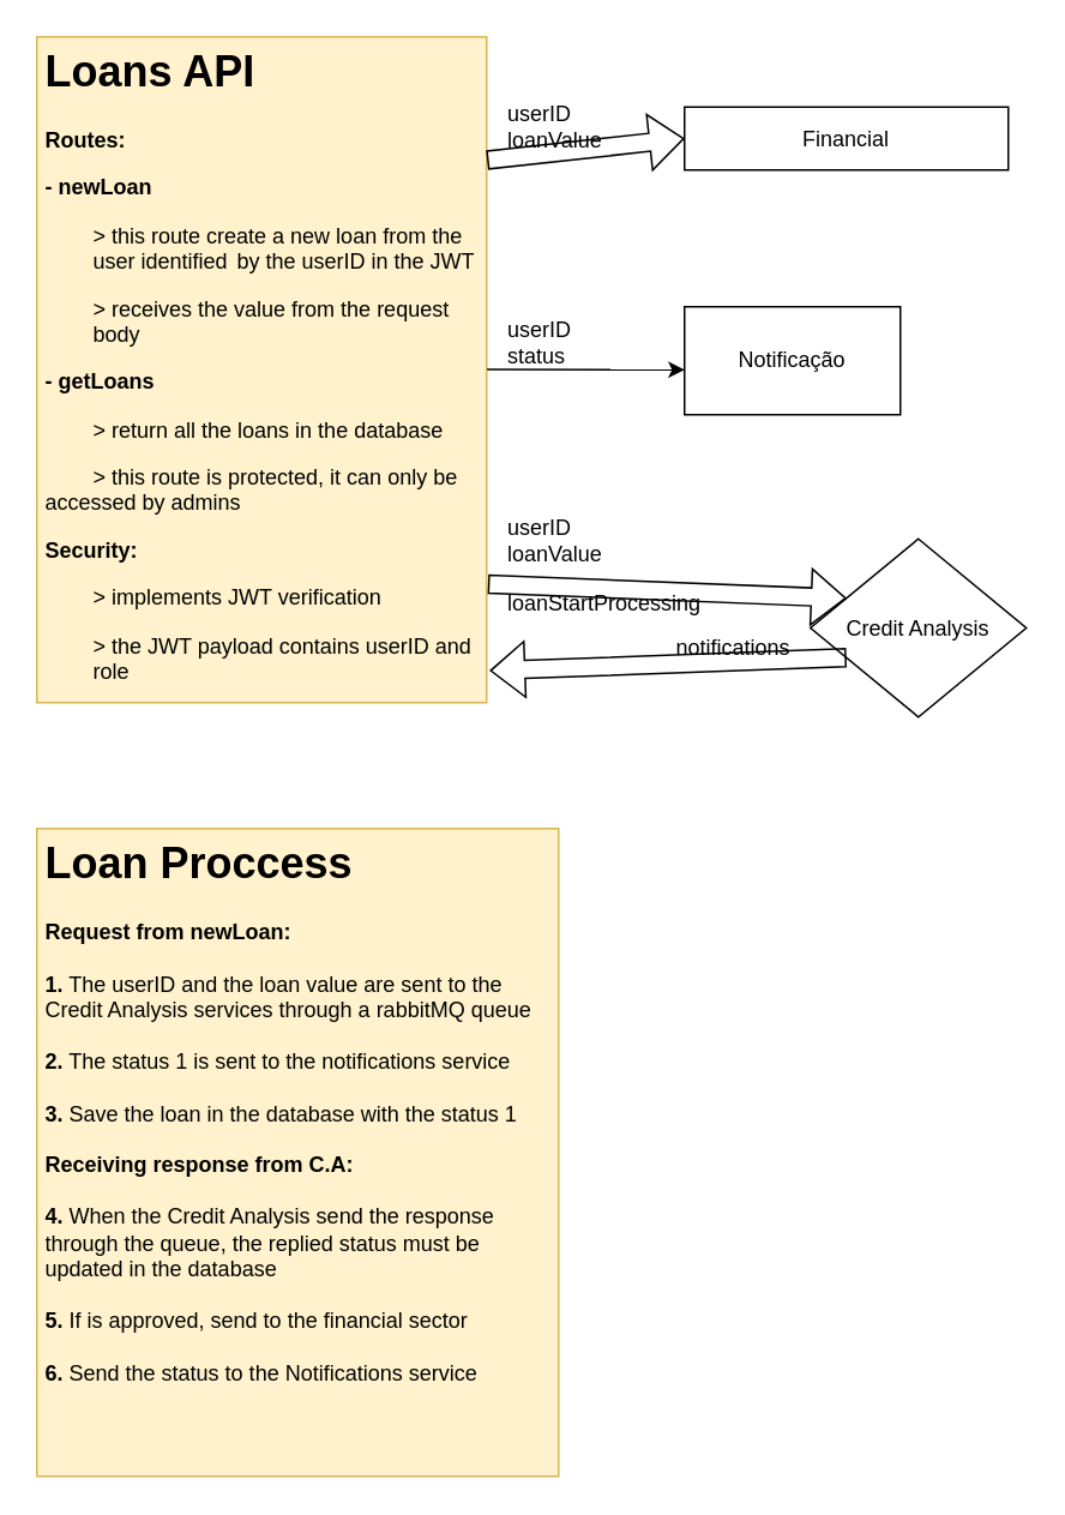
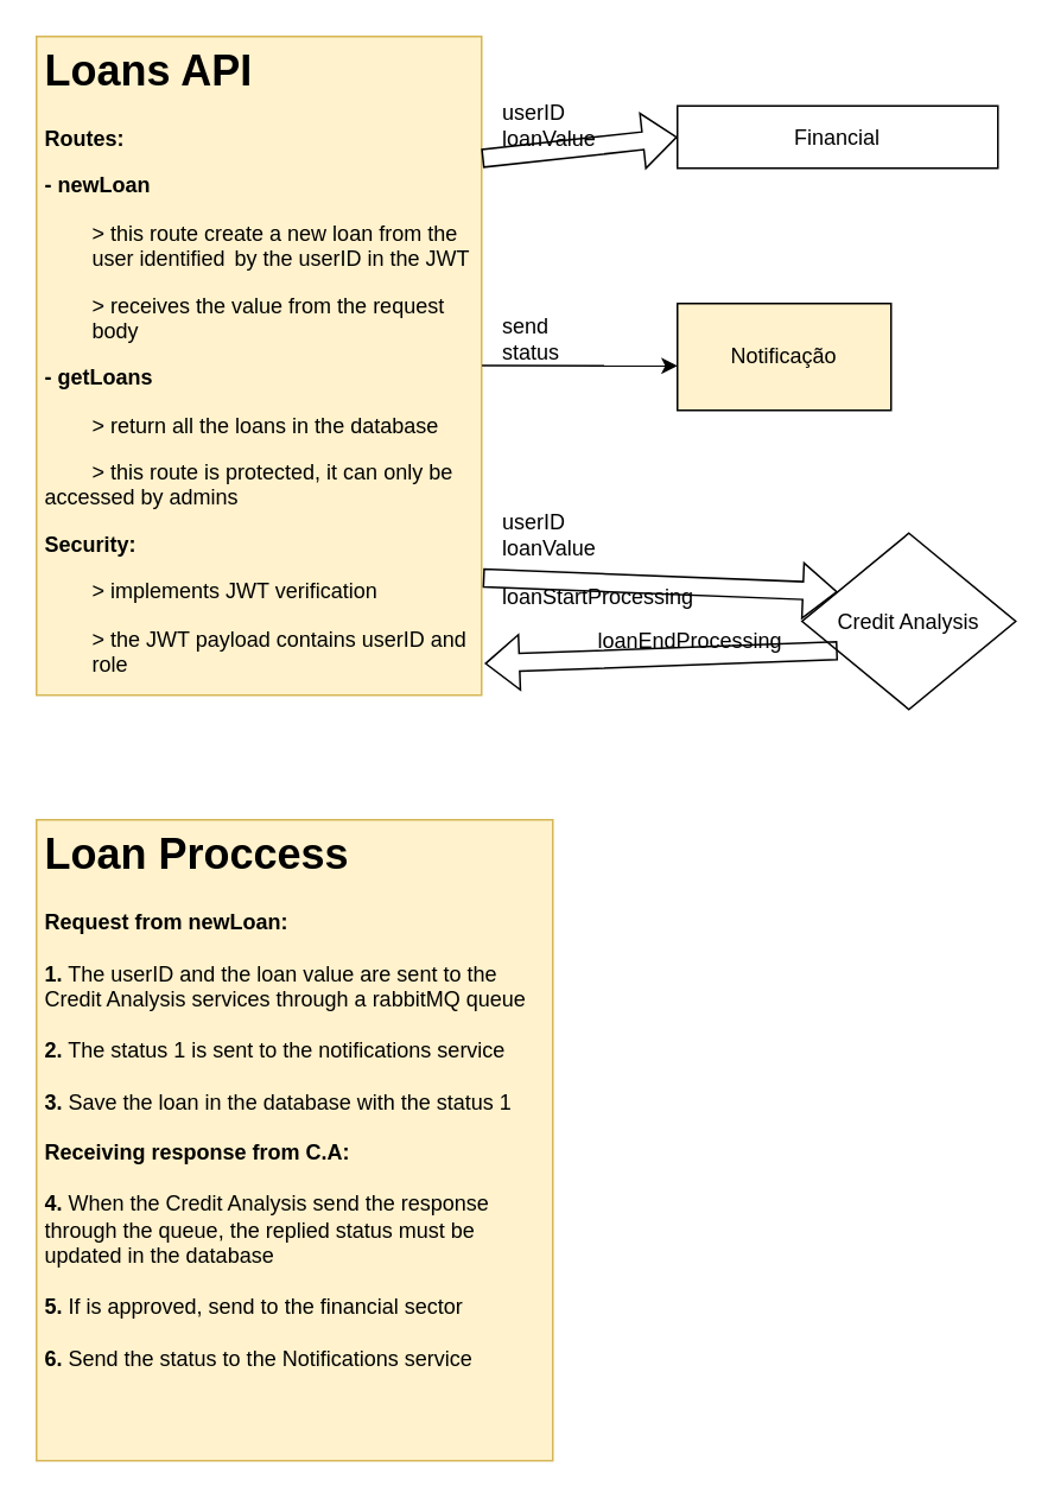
  <mxCell id="0" />
  <mxCell id="1" parent="0" />
  <mxCell id="2" value="Credit Analysis" style="rhombus;whiteSpace=wrap;html=1;" parent="1" vertex="1"><mxGeometry x="450" y="299" width="120" height="99" as="geometry" /></mxCell>
- <mxCell id="3" value="Notificação" style="rounded=0;whiteSpace=wrap;html=1;" parent="1" vertex="1"><mxGeometry x="380" y="170" width="120" height="60" as="geometry" /></mxCell>
+ <mxCell id="3" value="Notificação" style="rounded=0;whiteSpace=wrap;html=1;fillColor=#fff2cc;" parent="1" vertex="1"><mxGeometry x="380" y="170" width="120" height="60" as="geometry" /></mxCell>
  <mxCell id="4" value="&lt;h1&gt;Loans API&lt;/h1&gt;&lt;p&gt;&lt;b&gt;Routes:&lt;/b&gt;&lt;/p&gt;&lt;p&gt;&lt;b&gt;- newLoan&lt;/b&gt;&lt;/p&gt;&lt;p&gt;&lt;span style=&quot;white-space: pre;&quot;&gt;&#09;&lt;/span&gt;&amp;gt; this route create a new loan from the &lt;span style=&quot;white-space: pre;&quot;&gt;&#09;&lt;/span&gt;user identified &lt;span style=&quot;white-space: pre;&quot;&gt;&#09;&lt;/span&gt;by the userID in the JWT&lt;/p&gt;&lt;p&gt;&lt;span style=&quot;white-space: pre;&quot;&gt;&#09;&lt;/span&gt;&amp;gt; receives the value from the request &lt;span style=&quot;white-space: pre;&quot;&gt;&#09;&lt;/span&gt;body&lt;br&gt;&lt;/p&gt;&lt;p&gt;&lt;b&gt;- getLoans&lt;/b&gt;&lt;/p&gt;&lt;p&gt;&lt;span style=&quot;white-space: pre;&quot;&gt;&#09;&lt;/span&gt;&amp;gt; return all the loans in the database&lt;br&gt;&lt;/p&gt;&lt;p&gt;&lt;span style=&quot;white-space: pre;&quot;&gt;&#09;&lt;/span&gt;&amp;gt; this route is protected, it can only be accessed by&amp;nbsp;admins&lt;/p&gt;&lt;p&gt;&lt;b&gt;Security:&amp;nbsp;&lt;/b&gt;&lt;/p&gt;&lt;p&gt;&lt;span style=&quot;white-space: pre;&quot;&gt;&#09;&lt;/span&gt;&amp;gt; implements JWT verification&lt;/p&gt;&lt;p&gt;&lt;span style=&quot;white-space: pre;&quot;&gt;&#09;&lt;/span&gt;&amp;gt; the JWT payload contains userID and &lt;span style=&quot;white-space: pre;&quot;&gt;&#09;&lt;/span&gt;role&lt;/p&gt;" style="text;html=1;strokeColor=#d6b656;fillColor=#fff2cc;spacing=5;spacingTop=-20;whiteSpace=wrap;overflow=hidden;rounded=0;" vertex="1" parent="1"><mxGeometry x="20" y="20" width="250" height="370" as="geometry" /></mxCell>
  <mxCell id="5" value="userID&lt;br&gt;loanValue" style="text;html=1;align=left;verticalAlign=middle;resizable=0;points=[];autosize=1;strokeColor=none;fillColor=none;" vertex="1" parent="1"><mxGeometry x="280" y="280" width="80" height="40" as="geometry" /></mxCell>
  <mxCell id="6" value="" style="endArrow=classic;html=1;rounded=0;entryX=0;entryY=0.25;entryDx=0;entryDy=0;exitX=1.001;exitY=0.824;exitDx=0;exitDy=0;exitPerimeter=0;" edge="1" parent="1"><mxGeometry width="50" height="50" relative="1" as="geometry"><mxPoint x="270.25" y="204.88" as="sourcePoint" /><mxPoint x="380" y="205" as="targetPoint" /></mxGeometry></mxCell>
- <mxCell id="7" value="userID&lt;br&gt;status" style="text;html=1;align=left;verticalAlign=middle;resizable=0;points=[];autosize=1;strokeColor=none;fillColor=none;" vertex="1" parent="1"><mxGeometry x="280" y="170" width="60" height="40" as="geometry" /></mxCell>
+ <mxCell id="7" value="send&lt;br&gt;status" style="text;html=1;align=left;verticalAlign=middle;resizable=0;points=[];autosize=1;strokeColor=none;fillColor=none;" vertex="1" parent="1"><mxGeometry x="280" y="170" width="60" height="40" as="geometry" /></mxCell>
  <mxCell id="8" value="&lt;h1&gt;Loan Proccess&lt;/h1&gt;&lt;div&gt;&lt;b&gt;Request from newLoan:&lt;/b&gt;&lt;/div&gt;&lt;div&gt;&lt;b&gt;&lt;br&gt;&lt;/b&gt;&lt;/div&gt;&lt;div&gt;&lt;b&gt;1.&lt;/b&gt; The userID and the loan value are sent to the Credit Analysis services through a rabbitMQ queue&lt;/div&gt;&lt;div&gt;&lt;br&gt;&lt;/div&gt;&lt;div&gt;&lt;b&gt;2.&lt;/b&gt; The status 1 is sent to the notifications service&lt;/div&gt;&lt;div&gt;&lt;br&gt;&lt;/div&gt;&lt;div&gt;&lt;b&gt;3.&lt;/b&gt; Save the loan in the database with the status 1&lt;/div&gt;&lt;div&gt;&lt;br&gt;&lt;/div&gt;&lt;div&gt;&lt;b&gt;Receiving response from C.A:&lt;/b&gt;&lt;/div&gt;&lt;div&gt;&lt;br&gt;&lt;/div&gt;&lt;div&gt;&lt;b&gt;4.&lt;/b&gt; When the Credit Analysis send the response through the queue, the replied status must be updated in the database&lt;/div&gt;&lt;div&gt;&lt;br&gt;&lt;/div&gt;&lt;div&gt;&lt;b&gt;5.&lt;/b&gt; If is approved, send to the financial sector&lt;/div&gt;&lt;div&gt;&lt;br&gt;&lt;/div&gt;&lt;div&gt;&lt;b&gt;6.&lt;/b&gt; Send the status to the Notifications service&lt;/div&gt;" style="text;html=1;strokeColor=#d6b656;fillColor=#fff2cc;spacing=5;spacingTop=-20;whiteSpace=wrap;overflow=hidden;rounded=0;" vertex="1" parent="1"><mxGeometry x="20" y="460" width="290" height="360" as="geometry" /></mxCell>
  <mxCell id="9" value="" style="shape=flexArrow;endArrow=classic;startArrow=none;html=1;rounded=0;startFill=0;entryX=0;entryY=0.25;entryDx=0;entryDy=0;exitX=1.003;exitY=0.822;exitDx=0;exitDy=0;exitPerimeter=0;" edge="1" parent="1" source="4" target="2"><mxGeometry width="100" height="100" relative="1" as="geometry"><mxPoint x="310" y="320" as="sourcePoint" /><mxPoint x="360" y="329" as="targetPoint" /></mxGeometry></mxCell>
  <mxCell id="10" value="" style="shape=flexArrow;endArrow=classic;startArrow=none;html=1;rounded=0;startFill=0;exitX=0;exitY=0.75;exitDx=0;exitDy=0;entryX=1.007;entryY=0.952;entryDx=0;entryDy=0;entryPerimeter=0;" edge="1" parent="1" source="2" target="4"><mxGeometry width="100" height="100" relative="1" as="geometry"><mxPoint x="320" y="411.36" as="sourcePoint" /><mxPoint x="290" y="400" as="targetPoint" /></mxGeometry></mxCell>
  <mxCell id="11" value="loanStartProcessing" style="text;html=1;align=left;verticalAlign=middle;resizable=0;points=[];autosize=1;strokeColor=none;fillColor=none;" vertex="1" parent="1"><mxGeometry x="280" y="320" width="130" height="30" as="geometry" /></mxCell>
- <mxCell id="12" value="notifications" style="text;html=1;align=right;verticalAlign=middle;resizable=0;points=[];autosize=1;strokeColor=none;fillColor=none;" vertex="1" parent="1"><mxGeometry x="310" y="345" width="130" height="30" as="geometry" /></mxCell>
+ <mxCell id="12" value="loanEndProcessing" style="text;html=1;align=right;verticalAlign=middle;resizable=0;points=[];autosize=1;strokeColor=none;fillColor=none;" vertex="1" parent="1"><mxGeometry x="310" y="345" width="130" height="30" as="geometry" /></mxCell>
  <mxCell id="13" value="Financial" style="rounded=0;whiteSpace=wrap;html=1;" vertex="1" parent="1"><mxGeometry x="380" y="59" width="180" height="35" as="geometry" /></mxCell>
  <mxCell id="14" value="userID&lt;br&gt;loanValue" style="text;html=1;align=left;verticalAlign=middle;resizable=0;points=[];autosize=1;strokeColor=none;fillColor=none;" vertex="1" parent="1"><mxGeometry x="280" y="50" width="80" height="40" as="geometry" /></mxCell>
  <mxCell id="15" value="" style="shape=flexArrow;endArrow=classic;startArrow=none;html=1;rounded=0;startFill=0;entryX=0;entryY=0.5;entryDx=0;entryDy=0;exitX=1.001;exitY=0.185;exitDx=0;exitDy=0;exitPerimeter=0;" edge="1" parent="1" target="13" source="4"><mxGeometry width="100" height="100" relative="1" as="geometry"><mxPoint x="280" y="89" as="sourcePoint" /><mxPoint x="369.25" y="69" as="targetPoint" /></mxGeometry></mxCell>
